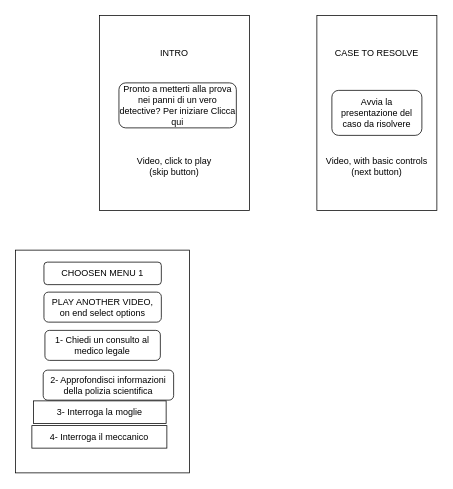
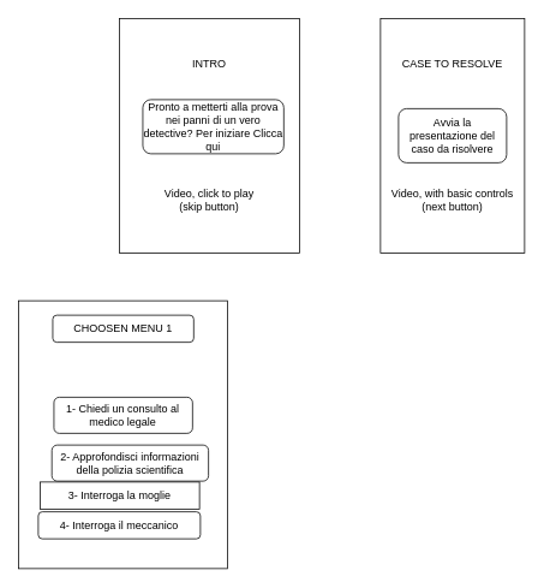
  <mxCell id="0" />
  <mxCell id="1" parent="0" />
  <mxCell id="2" value="" style="group" vertex="1" connectable="0" parent="1"><mxGeometry x="132" y="20" width="200" height="260" as="geometry" /></mxCell>
  <mxCell id="3" value="INTRO&lt;br&gt;&lt;br&gt;&lt;br&gt;&lt;br&gt;&lt;br&gt;&lt;br&gt;&lt;br&gt;&lt;br&gt;&lt;br&gt;&lt;br&gt;Video, click to play&lt;br&gt;(skip button)" style="rounded=0;whiteSpace=wrap;html=1;" vertex="1" parent="2"><mxGeometry width="200" height="260" as="geometry" /></mxCell>
  <mxCell id="4" value="Pronto a metterti alla prova nei panni di un vero detective? Per iniziare Clicca qui" style="rounded=1;whiteSpace=wrap;html=1;" vertex="1" parent="2"><mxGeometry x="26.087" y="90" width="156.522" height="60" as="geometry" /></mxCell>
  <mxCell id="5" value="" style="group" vertex="1" connectable="0" parent="1"><mxGeometry x="352" y="20" width="230" height="260" as="geometry" /></mxCell>
  <mxCell id="6" value="CASE TO RESOLVE&lt;br&gt;&lt;br&gt;&lt;br&gt;&lt;br&gt;&lt;br&gt;&lt;br&gt;&lt;br&gt;&lt;br&gt;&lt;br&gt;&lt;br&gt;Video, with basic controls&lt;br&gt;(next button)" style="rounded=0;whiteSpace=wrap;html=1;" vertex="1" parent="5"><mxGeometry x="70" width="160" height="260" as="geometry" /></mxCell>
  <mxCell id="7" value="Avvia la presentazione del caso da risolvere" style="rounded=1;whiteSpace=wrap;html=1;" vertex="1" parent="5"><mxGeometry x="90" y="100" width="120" height="60" as="geometry" /></mxCell>
  <mxCell id="8" value="" style="group" vertex="1" connectable="0" parent="1"><mxGeometry x="32" y="330" width="280" height="300" as="geometry" /></mxCell>
  <mxCell id="9" value="" style="rounded=0;whiteSpace=wrap;html=1;" vertex="1" parent="8"><mxGeometry x="-12" y="3" width="232" height="297" as="geometry" /></mxCell>
- <mxCell id="10" value="PLAY ANOTHER VIDEO,&lt;br&gt;on end select options" style="rounded=1;whiteSpace=wrap;html=1;" vertex="1" parent="8"><mxGeometry x="26.09" y="59" width="156.52" height="40" as="geometry" /></mxCell>
  <mxCell id="11" value="&lt;div&gt;1- Chiedi un consulto al medico legale&lt;/div&gt;" style="rounded=1;whiteSpace=wrap;html=1;" vertex="1" parent="8"><mxGeometry x="27.4" y="110" width="153.91" height="40" as="geometry" /></mxCell>
  <mxCell id="12" value="CHOOSEN MENU 1" style="rounded=1;whiteSpace=wrap;html=1;" vertex="1" parent="8"><mxGeometry x="26.09" y="19" width="156.52" height="30" as="geometry" /></mxCell>
  <mxCell id="13" value="&lt;div&gt;&lt;br&gt;&lt;/div&gt;&lt;div&gt;2- Approfondisci informazioni della polizia scientifica&lt;/div&gt;&lt;div&gt;&lt;br&gt;&lt;/div&gt;" style="rounded=1;whiteSpace=wrap;html=1;" vertex="1" parent="8"><mxGeometry x="25.09" y="163" width="173.91" height="40" as="geometry" /></mxCell>
  <mxCell id="14" value="&lt;div&gt;&lt;br&gt;&lt;/div&gt;&lt;div&gt;3- Interroga la moglie&lt;/div&gt;&lt;div&gt;&lt;br&gt;&lt;/div&gt;" style="whiteSpace=wrap;html=1;rounded=0;" vertex="1" parent="8"><mxGeometry x="12.05" y="204" width="176.95" height="30" as="geometry" /></mxCell>
- <mxCell id="15" value="&lt;div&gt;&lt;span style=&quot;background-color: initial;&quot;&gt;4- Interroga il meccanico&lt;/span&gt;&lt;br&gt;&lt;/div&gt;" style="whiteSpace=wrap;html=1;rounded=0;" vertex="1" parent="8"><mxGeometry x="10" y="237" width="180" height="30" as="geometry" /></mxCell>
+ <mxCell id="15" value="&lt;div&gt;&lt;span style=&quot;background-color: initial;&quot;&gt;4- Interroga il meccanico&lt;/span&gt;&lt;br&gt;&lt;/div&gt;" style="rounded=1;whiteSpace=wrap;html=1;" vertex="1" parent="8"><mxGeometry x="10" y="237" width="180" height="30" as="geometry" /></mxCell>
